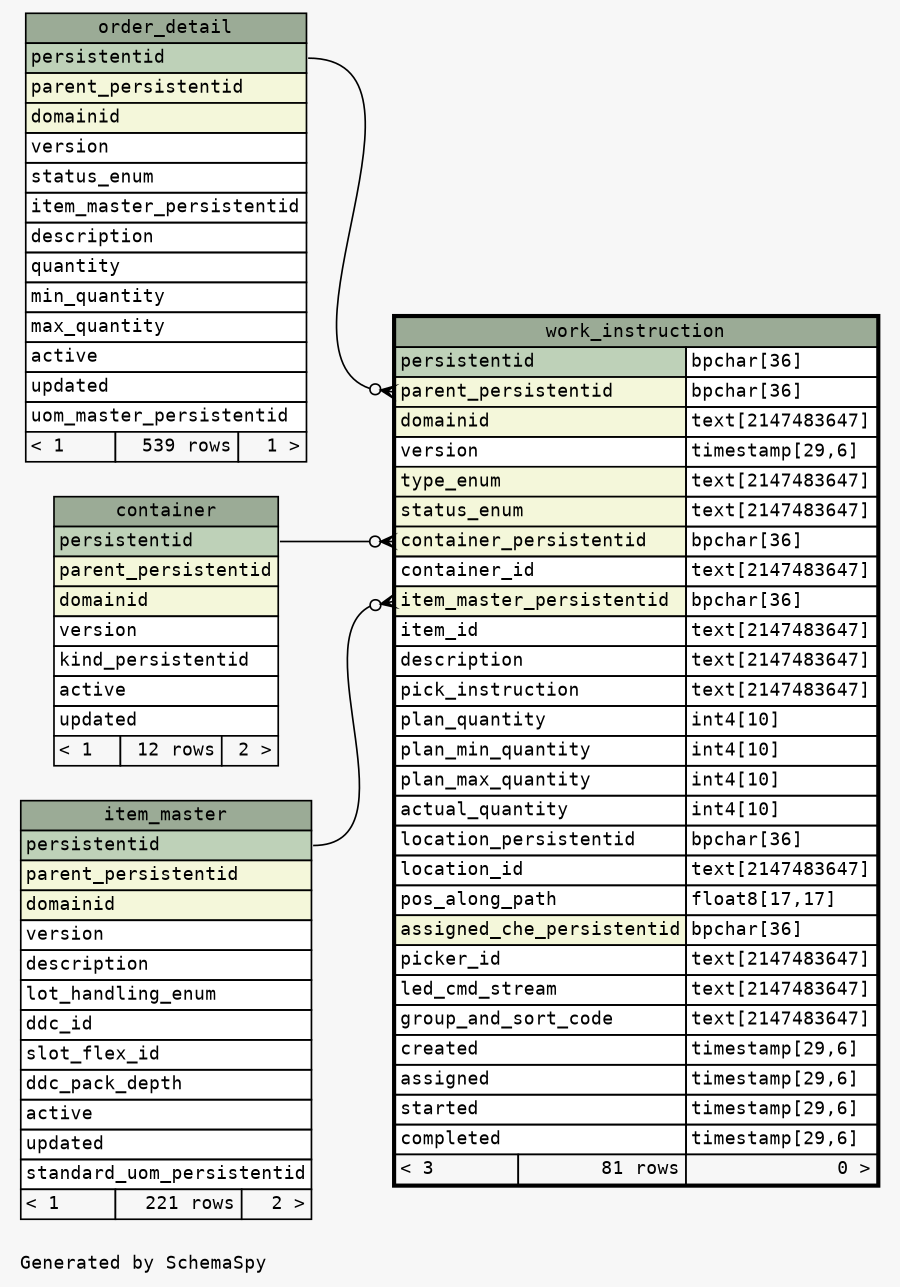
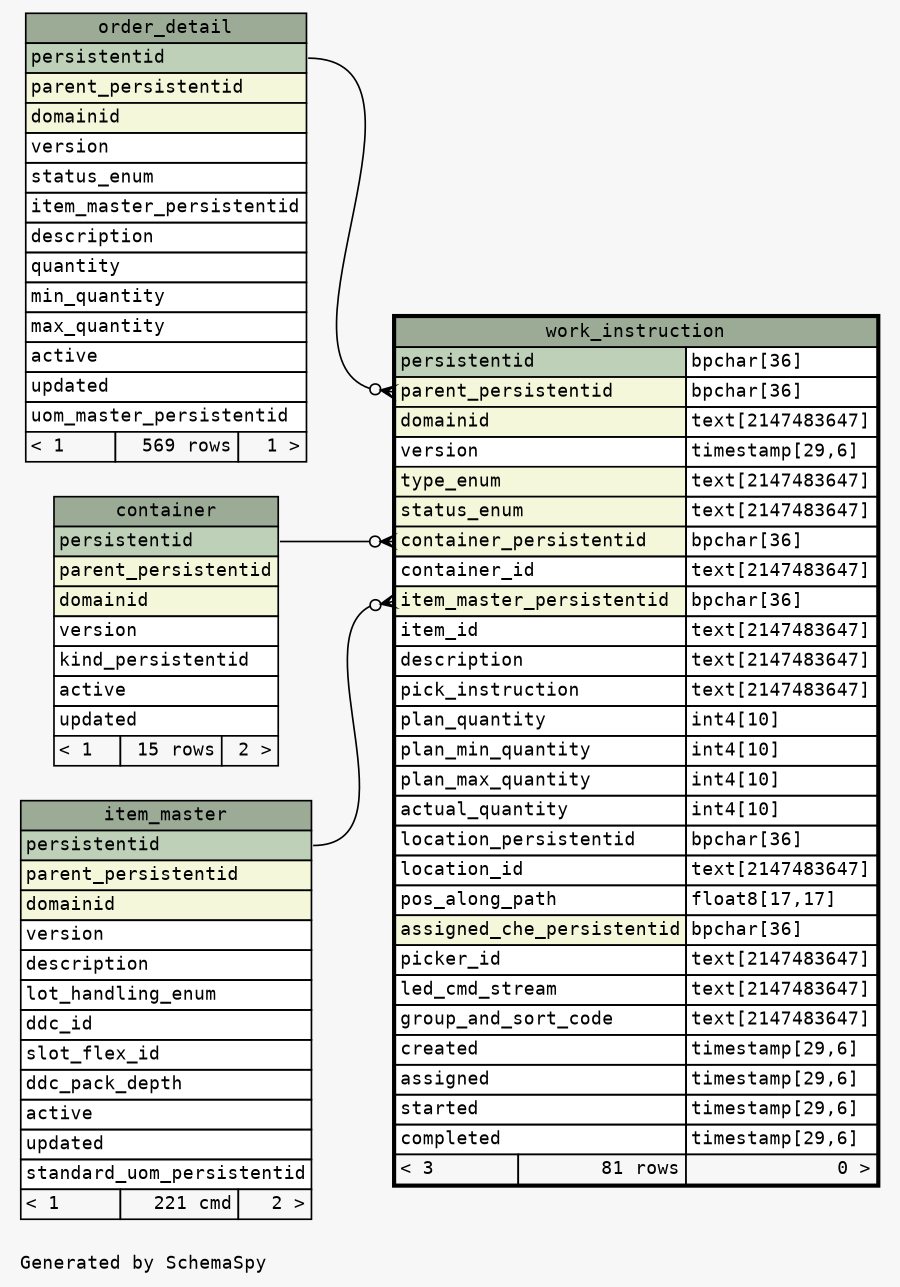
  digraph {
    bgcolor="#f7f7f7"
    fontname="DejaVu Sans Mono"
    fontsize=11
    label="\nGenerated by SchemaSpy"
    labeljust=l
    nodesep=0.18
    rankdir=RL
    ranksep=0.46
    node [fontname="DejaVu Sans Mono" fontsize=11 shape=plaintext]
    edge [arrowhead=none arrowsize=0.8 arrowtail=crowodot dir=back fontname="DejaVu Sans Mono" headport="persistentid:e"]
    n1 [label=<     <TABLE BORDER="2" CELLBORDER="1" CELLSPACING="0" BGCOLOR="#ffffff">       <TR><TD COLSPAN="3" BGCOLOR="#9bab96" ALIGN="CENTER">work_instruction</TD></TR>       <TR><TD PORT="persistentid" COLSPAN="2" BGCOLOR="#bed1b8" ALIGN="LEFT">persistentid</TD><TD PORT="persistentid.type" ALIGN="LEFT">bpchar[36]</TD></TR>       <TR><TD PORT="parent_persistentid" COLSPAN="2" BGCOLOR="#f4f7da" ALIGN="LEFT">parent_persistentid</TD><TD PORT="parent_persistentid.type" ALIGN="LEFT">bpchar[36]</TD></TR>       <TR><TD PORT="domainid" COLSPAN="2" BGCOLOR="#f4f7da" ALIGN="LEFT">domainid</TD><TD PORT="domainid.type" ALIGN="LEFT">text[2147483647]</TD></TR>       <TR><TD PORT="version" COLSPAN="2" ALIGN="LEFT">version</TD><TD PORT="version.type" ALIGN="LEFT">timestamp[29,6]</TD></TR>       <TR><TD PORT="type_enum" COLSPAN="2" BGCOLOR="#f4f7da" ALIGN="LEFT">type_enum</TD><TD PORT="type_enum.type" ALIGN="LEFT">text[2147483647]</TD></TR>       <TR><TD PORT="status_enum" COLSPAN="2" BGCOLOR="#f4f7da" ALIGN="LEFT">status_enum</TD><TD PORT="status_enum.type" ALIGN="LEFT">text[2147483647]</TD></TR>       <TR><TD PORT="container_persistentid" COLSPAN="2" BGCOLOR="#f4f7da" ALIGN="LEFT">container_persistentid</TD><TD PORT="container_persistentid.type" ALIGN="LEFT">bpchar[36]</TD></TR>       <TR><TD PORT="container_id" COLSPAN="2" ALIGN="LEFT">container_id</TD><TD PORT="container_id.type" ALIGN="LEFT">text[2147483647]</TD></TR>       <TR><TD PORT="item_master_persistentid" COLSPAN="2" BGCOLOR="#f4f7da" ALIGN="LEFT">item_master_persistentid</TD><TD PORT="item_master_persistentid.type" ALIGN="LEFT">bpchar[36]</TD></TR>       <TR><TD PORT="item_id" COLSPAN="2" ALIGN="LEFT">item_id</TD><TD PORT="item_id.type" ALIGN="LEFT">text[2147483647]</TD></TR>       <TR><TD PORT="description" COLSPAN="2" ALIGN="LEFT">description</TD><TD PORT="description.type" ALIGN="LEFT">text[2147483647]</TD></TR>       <TR><TD PORT="pick_instruction" COLSPAN="2" ALIGN="LEFT">pick_instruction</TD><TD PORT="pick_instruction.type" ALIGN="LEFT">text[2147483647]</TD></TR>       <TR><TD PORT="plan_quantity" COLSPAN="2" ALIGN="LEFT">plan_quantity</TD><TD PORT="plan_quantity.type" ALIGN="LEFT">int4[10]</TD></TR>       <TR><TD PORT="plan_min_quantity" COLSPAN="2" ALIGN="LEFT">plan_min_quantity</TD><TD PORT="plan_min_quantity.type" ALIGN="LEFT">int4[10]</TD></TR>       <TR><TD PORT="plan_max_quantity" COLSPAN="2" ALIGN="LEFT">plan_max_quantity</TD><TD PORT="plan_max_quantity.type" ALIGN="LEFT">int4[10]</TD></TR>       <TR><TD PORT="actual_quantity" COLSPAN="2" ALIGN="LEFT">actual_quantity</TD><TD PORT="actual_quantity.type" ALIGN="LEFT">int4[10]</TD></TR>       <TR><TD PORT="location_persistentid" COLSPAN="2" ALIGN="LEFT">location_persistentid</TD><TD PORT="location_persistentid.type" ALIGN="LEFT">bpchar[36]</TD></TR>       <TR><TD PORT="location_id" COLSPAN="2" ALIGN="LEFT">location_id</TD><TD PORT="location_id.type" ALIGN="LEFT">text[2147483647]</TD></TR>       <TR><TD PORT="pos_along_path" COLSPAN="2" ALIGN="LEFT">pos_along_path</TD><TD PORT="pos_along_path.type" ALIGN="LEFT">float8[17,17]</TD></TR>       <TR><TD PORT="assigned_che_persistentid" COLSPAN="2" BGCOLOR="#f4f7da" ALIGN="LEFT">assigned_che_persistentid</TD><TD PORT="assigned_che_persistentid.type" ALIGN="LEFT">bpchar[36]</TD></TR>       <TR><TD PORT="picker_id" COLSPAN="2" ALIGN="LEFT">picker_id</TD><TD PORT="picker_id.type" ALIGN="LEFT">text[2147483647]</TD></TR>       <TR><TD PORT="led_cmd_stream" COLSPAN="2" ALIGN="LEFT">led_cmd_stream</TD><TD PORT="led_cmd_stream.type" ALIGN="LEFT">text[2147483647]</TD></TR>       <TR><TD PORT="group_and_sort_code" COLSPAN="2" ALIGN="LEFT">group_and_sort_code</TD><TD PORT="group_and_sort_code.type" ALIGN="LEFT">text[2147483647]</TD></TR>       <TR><TD PORT="created" COLSPAN="2" ALIGN="LEFT">created</TD><TD PORT="created.type" ALIGN="LEFT">timestamp[29,6]</TD></TR>       <TR><TD PORT="assigned" COLSPAN="2" ALIGN="LEFT">assigned</TD><TD PORT="assigned.type" ALIGN="LEFT">timestamp[29,6]</TD></TR>       <TR><TD PORT="started" COLSPAN="2" ALIGN="LEFT">started</TD><TD PORT="started.type" ALIGN="LEFT">timestamp[29,6]</TD></TR>       <TR><TD PORT="completed" COLSPAN="2" ALIGN="LEFT">completed</TD><TD PORT="completed.type" ALIGN="LEFT">timestamp[29,6]</TD></TR>       <TR><TD ALIGN="LEFT" BGCOLOR="#f7f7f7">&lt; 3</TD><TD ALIGN="RIGHT" BGCOLOR="#f7f7f7">81 rows</TD><TD ALIGN="RIGHT" BGCOLOR="#f7f7f7">0 &gt;</TD></TR>     </TABLE>>]
-   n2 [label=<     <TABLE BORDER="0" CELLBORDER="1" CELLSPACING="0" BGCOLOR="#ffffff">       <TR><TD COLSPAN="3" BGCOLOR="#9bab96" ALIGN="CENTER">container</TD></TR>       <TR><TD PORT="persistentid" COLSPAN="3" BGCOLOR="#bed1b8" ALIGN="LEFT">persistentid</TD></TR>       <TR><TD PORT="parent_persistentid" COLSPAN="3" BGCOLOR="#f4f7da" ALIGN="LEFT">parent_persistentid</TD></TR>       <TR><TD PORT="domainid" COLSPAN="3" BGCOLOR="#f4f7da" ALIGN="LEFT">domainid</TD></TR>       <TR><TD PORT="version" COLSPAN="3" ALIGN="LEFT">version</TD></TR>       <TR><TD PORT="kind_persistentid" COLSPAN="3" ALIGN="LEFT">kind_persistentid</TD></TR>       <TR><TD PORT="active" COLSPAN="3" ALIGN="LEFT">active</TD></TR>       <TR><TD PORT="updated" COLSPAN="3" ALIGN="LEFT">updated</TD></TR>       <TR><TD ALIGN="LEFT" BGCOLOR="#f7f7f7">&lt; 1</TD><TD ALIGN="RIGHT" BGCOLOR="#f7f7f7">12 rows</TD><TD ALIGN="RIGHT" BGCOLOR="#f7f7f7">2 &gt;</TD></TR>     </TABLE>>]
-   n3 [label=<     <TABLE BORDER="0" CELLBORDER="1" CELLSPACING="0" BGCOLOR="#ffffff">       <TR><TD COLSPAN="3" BGCOLOR="#9bab96" ALIGN="CENTER">item_master</TD></TR>       <TR><TD PORT="persistentid" COLSPAN="3" BGCOLOR="#bed1b8" ALIGN="LEFT">persistentid</TD></TR>       <TR><TD PORT="parent_persistentid" COLSPAN="3" BGCOLOR="#f4f7da" ALIGN="LEFT">parent_persistentid</TD></TR>       <TR><TD PORT="domainid" COLSPAN="3" BGCOLOR="#f4f7da" ALIGN="LEFT">domainid</TD></TR>       <TR><TD PORT="version" COLSPAN="3" ALIGN="LEFT">version</TD></TR>       <TR><TD PORT="description" COLSPAN="3" ALIGN="LEFT">description</TD></TR>       <TR><TD PORT="lot_handling_enum" COLSPAN="3" ALIGN="LEFT">lot_handling_enum</TD></TR>       <TR><TD PORT="ddc_id" COLSPAN="3" ALIGN="LEFT">ddc_id</TD></TR>       <TR><TD PORT="slot_flex_id" COLSPAN="3" ALIGN="LEFT">slot_flex_id</TD></TR>       <TR><TD PORT="ddc_pack_depth" COLSPAN="3" ALIGN="LEFT">ddc_pack_depth</TD></TR>       <TR><TD PORT="active" COLSPAN="3" ALIGN="LEFT">active</TD></TR>       <TR><TD PORT="updated" COLSPAN="3" ALIGN="LEFT">updated</TD></TR>       <TR><TD PORT="standard_uom_persistentid" COLSPAN="3" ALIGN="LEFT">standard_uom_persistentid</TD></TR>       <TR><TD ALIGN="LEFT" BGCOLOR="#f7f7f7">&lt; 1</TD><TD ALIGN="RIGHT" BGCOLOR="#f7f7f7">221 rows</TD><TD ALIGN="RIGHT" BGCOLOR="#f7f7f7">2 &gt;</TD></TR>     </TABLE>>]
-   n4 [label=<     <TABLE BORDER="0" CELLBORDER="1" CELLSPACING="0" BGCOLOR="#ffffff">       <TR><TD COLSPAN="3" BGCOLOR="#9bab96" ALIGN="CENTER">order_detail</TD></TR>       <TR><TD PORT="persistentid" COLSPAN="3" BGCOLOR="#bed1b8" ALIGN="LEFT">persistentid</TD></TR>       <TR><TD PORT="parent_persistentid" COLSPAN="3" BGCOLOR="#f4f7da" ALIGN="LEFT">parent_persistentid</TD></TR>       <TR><TD PORT="domainid" COLSPAN="3" BGCOLOR="#f4f7da" ALIGN="LEFT">domainid</TD></TR>       <TR><TD PORT="version" COLSPAN="3" ALIGN="LEFT">version</TD></TR>       <TR><TD PORT="status_enum" COLSPAN="3" ALIGN="LEFT">status_enum</TD></TR>       <TR><TD PORT="item_master_persistentid" COLSPAN="3" ALIGN="LEFT">item_master_persistentid</TD></TR>       <TR><TD PORT="description" COLSPAN="3" ALIGN="LEFT">description</TD></TR>       <TR><TD PORT="quantity" COLSPAN="3" ALIGN="LEFT">quantity</TD></TR>       <TR><TD PORT="min_quantity" COLSPAN="3" ALIGN="LEFT">min_quantity</TD></TR>       <TR><TD PORT="max_quantity" COLSPAN="3" ALIGN="LEFT">max_quantity</TD></TR>       <TR><TD PORT="active" COLSPAN="3" ALIGN="LEFT">active</TD></TR>       <TR><TD PORT="updated" COLSPAN="3" ALIGN="LEFT">updated</TD></TR>       <TR><TD PORT="uom_master_persistentid" COLSPAN="3" ALIGN="LEFT">uom_master_persistentid</TD></TR>       <TR><TD ALIGN="LEFT" BGCOLOR="#f7f7f7">&lt; 1</TD><TD ALIGN="RIGHT" BGCOLOR="#f7f7f7">539 rows</TD><TD ALIGN="RIGHT" BGCOLOR="#f7f7f7">1 &gt;</TD></TR>     </TABLE>>]
+   n2 [label=<     <TABLE BORDER="0" CELLBORDER="1" CELLSPACING="0" BGCOLOR="#ffffff">       <TR><TD COLSPAN="3" BGCOLOR="#9bab96" ALIGN="CENTER">container</TD></TR>       <TR><TD PORT="persistentid" COLSPAN="3" BGCOLOR="#bed1b8" ALIGN="LEFT">persistentid</TD></TR>       <TR><TD PORT="parent_persistentid" COLSPAN="3" BGCOLOR="#f4f7da" ALIGN="LEFT">parent_persistentid</TD></TR>       <TR><TD PORT="domainid" COLSPAN="3" BGCOLOR="#f4f7da" ALIGN="LEFT">domainid</TD></TR>       <TR><TD PORT="version" COLSPAN="3" ALIGN="LEFT">version</TD></TR>       <TR><TD PORT="kind_persistentid" COLSPAN="3" ALIGN="LEFT">kind_persistentid</TD></TR>       <TR><TD PORT="active" COLSPAN="3" ALIGN="LEFT">active</TD></TR>       <TR><TD PORT="updated" COLSPAN="3" ALIGN="LEFT">updated</TD></TR>       <TR><TD ALIGN="LEFT" BGCOLOR="#f7f7f7">&lt; 1</TD><TD ALIGN="RIGHT" BGCOLOR="#f7f7f7">15 rows</TD><TD ALIGN="RIGHT" BGCOLOR="#f7f7f7">2 &gt;</TD></TR>     </TABLE>>]
+   n3 [label=<     <TABLE BORDER="0" CELLBORDER="1" CELLSPACING="0" BGCOLOR="#ffffff">       <TR><TD COLSPAN="3" BGCOLOR="#9bab96" ALIGN="CENTER">item_master</TD></TR>       <TR><TD PORT="persistentid" COLSPAN="3" BGCOLOR="#bed1b8" ALIGN="LEFT">persistentid</TD></TR>       <TR><TD PORT="parent_persistentid" COLSPAN="3" BGCOLOR="#f4f7da" ALIGN="LEFT">parent_persistentid</TD></TR>       <TR><TD PORT="domainid" COLSPAN="3" BGCOLOR="#f4f7da" ALIGN="LEFT">domainid</TD></TR>       <TR><TD PORT="version" COLSPAN="3" ALIGN="LEFT">version</TD></TR>       <TR><TD PORT="description" COLSPAN="3" ALIGN="LEFT">description</TD></TR>       <TR><TD PORT="lot_handling_enum" COLSPAN="3" ALIGN="LEFT">lot_handling_enum</TD></TR>       <TR><TD PORT="ddc_id" COLSPAN="3" ALIGN="LEFT">ddc_id</TD></TR>       <TR><TD PORT="slot_flex_id" COLSPAN="3" ALIGN="LEFT">slot_flex_id</TD></TR>       <TR><TD PORT="ddc_pack_depth" COLSPAN="3" ALIGN="LEFT">ddc_pack_depth</TD></TR>       <TR><TD PORT="active" COLSPAN="3" ALIGN="LEFT">active</TD></TR>       <TR><TD PORT="updated" COLSPAN="3" ALIGN="LEFT">updated</TD></TR>       <TR><TD PORT="standard_uom_persistentid" COLSPAN="3" ALIGN="LEFT">standard_uom_persistentid</TD></TR>       <TR><TD ALIGN="LEFT" BGCOLOR="#f7f7f7">&lt; 1</TD><TD ALIGN="RIGHT" BGCOLOR="#f7f7f7">221 cmd</TD><TD ALIGN="RIGHT" BGCOLOR="#f7f7f7">2 &gt;</TD></TR>     </TABLE>>]
+   n4 [label=<     <TABLE BORDER="0" CELLBORDER="1" CELLSPACING="0" BGCOLOR="#ffffff">       <TR><TD COLSPAN="3" BGCOLOR="#9bab96" ALIGN="CENTER">order_detail</TD></TR>       <TR><TD PORT="persistentid" COLSPAN="3" BGCOLOR="#bed1b8" ALIGN="LEFT">persistentid</TD></TR>       <TR><TD PORT="parent_persistentid" COLSPAN="3" BGCOLOR="#f4f7da" ALIGN="LEFT">parent_persistentid</TD></TR>       <TR><TD PORT="domainid" COLSPAN="3" BGCOLOR="#f4f7da" ALIGN="LEFT">domainid</TD></TR>       <TR><TD PORT="version" COLSPAN="3" ALIGN="LEFT">version</TD></TR>       <TR><TD PORT="status_enum" COLSPAN="3" ALIGN="LEFT">status_enum</TD></TR>       <TR><TD PORT="item_master_persistentid" COLSPAN="3" ALIGN="LEFT">item_master_persistentid</TD></TR>       <TR><TD PORT="description" COLSPAN="3" ALIGN="LEFT">description</TD></TR>       <TR><TD PORT="quantity" COLSPAN="3" ALIGN="LEFT">quantity</TD></TR>       <TR><TD PORT="min_quantity" COLSPAN="3" ALIGN="LEFT">min_quantity</TD></TR>       <TR><TD PORT="max_quantity" COLSPAN="3" ALIGN="LEFT">max_quantity</TD></TR>       <TR><TD PORT="active" COLSPAN="3" ALIGN="LEFT">active</TD></TR>       <TR><TD PORT="updated" COLSPAN="3" ALIGN="LEFT">updated</TD></TR>       <TR><TD PORT="uom_master_persistentid" COLSPAN="3" ALIGN="LEFT">uom_master_persistentid</TD></TR>       <TR><TD ALIGN="LEFT" BGCOLOR="#f7f7f7">&lt; 1</TD><TD ALIGN="RIGHT" BGCOLOR="#f7f7f7">569 rows</TD><TD ALIGN="RIGHT" BGCOLOR="#f7f7f7">1 &gt;</TD></TR>     </TABLE>>]
    n1 -> n2 [tailport="container_persistentid:w"]
    n1 -> n3 [tailport="item_master_persistentid:w"]
    n1 -> n4 [tailport="parent_persistentid:w"]
  }
